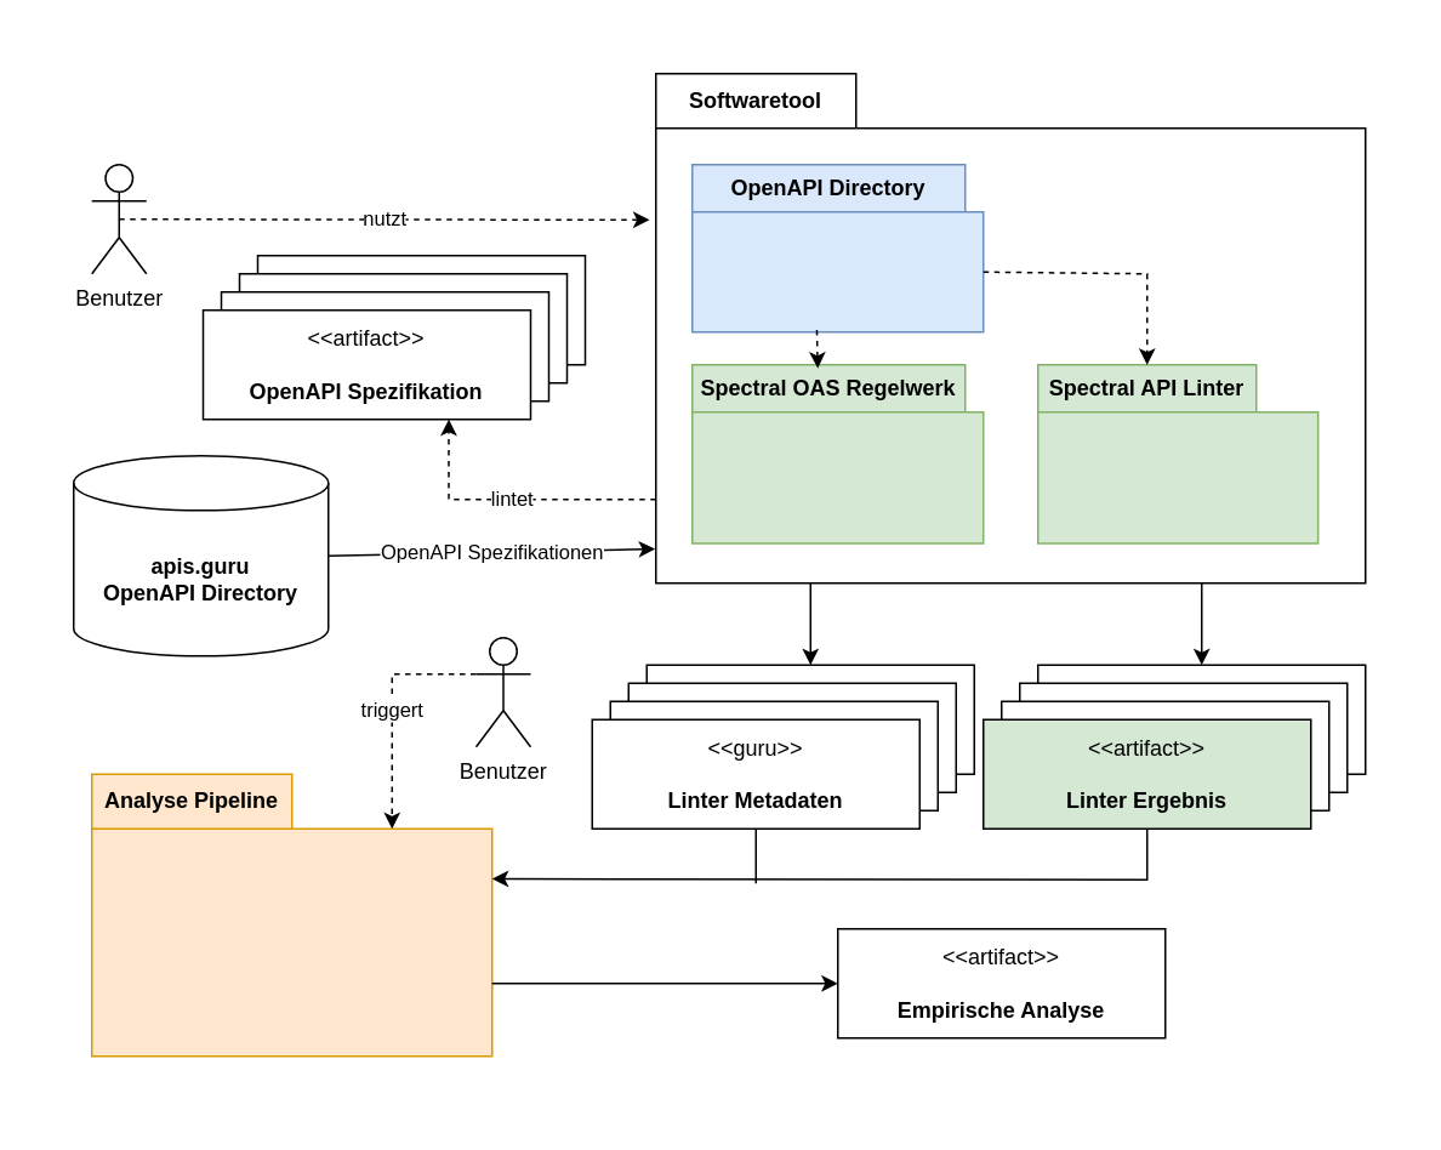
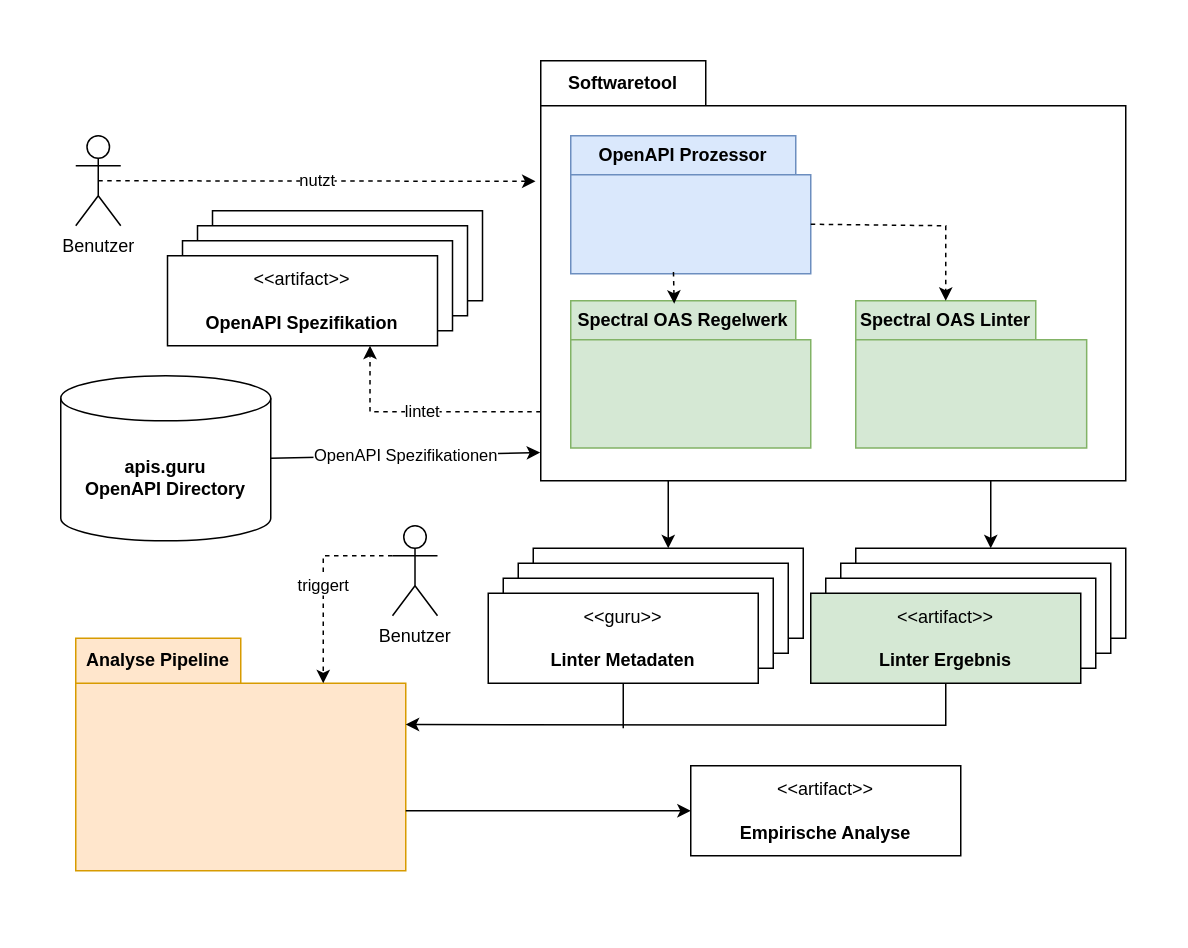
  <mxCell id="0" />
  <mxCell id="1" parent="0" />
  <mxCell id="2" value="" style="rounded=0;whiteSpace=wrap;html=1;strokeColor=none;strokeWidth=0;" parent="1" vertex="1"><mxGeometry x="20" y="20" width="750" height="590" as="geometry" /></mxCell>
  <mxCell id="3" value="Softwaretool" style="shape=folder;fontStyle=1;tabWidth=110;tabHeight=30;tabPosition=left;html=1;boundedLbl=1;labelInHeader=1;container=1;collapsible=0;whiteSpace=wrap;" parent="1" vertex="1"><mxGeometry x="360" y="40" width="390" height="280" as="geometry" /></mxCell>
  <mxCell id="4" value="" style="html=1;strokeColor=none;resizeWidth=1;resizeHeight=1;fillColor=none;part=1;connectable=0;allowArrows=0;deletable=0;whiteSpace=wrap;" parent="3" vertex="1"><mxGeometry width="390" height="243.478" relative="1" as="geometry"><mxPoint y="30" as="offset" /></mxGeometry></mxCell>
- <mxCell id="5" value="Spectral API Linter" style="shape=folder;fontStyle=1;tabWidth=120;tabHeight=26;tabPosition=left;html=1;boundedLbl=1;labelInHeader=1;container=1;collapsible=0;whiteSpace=wrap;fillColor=#d5e8d4;strokeColor=#82b366;" parent="3" vertex="1"><mxGeometry x="210" y="160" width="153.95" height="98.09" as="geometry" /></mxCell>
+ <mxCell id="5" value="Spectral OAS Linter" style="shape=folder;fontStyle=1;tabWidth=120;tabHeight=26;tabPosition=left;html=1;boundedLbl=1;labelInHeader=1;container=1;collapsible=0;whiteSpace=wrap;fillColor=#d5e8d4;strokeColor=#82b366;" parent="3" vertex="1"><mxGeometry x="210" y="160" width="153.95" height="98.09" as="geometry" /></mxCell>
  <mxCell id="6" value="" style="html=1;strokeColor=none;resizeWidth=1;resizeHeight=1;fillColor=none;part=1;connectable=0;allowArrows=0;deletable=0;whiteSpace=wrap;" parent="5" vertex="1"><mxGeometry width="153.95" height="68.663" relative="1" as="geometry"><mxPoint y="30" as="offset" /></mxGeometry></mxCell>
  <mxCell id="7" value="Spectral OAS Regelwerk" style="shape=folder;fontStyle=1;tabWidth=150;tabHeight=26;tabPosition=left;html=1;boundedLbl=1;labelInHeader=1;container=1;collapsible=0;whiteSpace=wrap;fillColor=#d5e8d4;strokeColor=#82b366;" parent="3" vertex="1"><mxGeometry x="20" y="160" width="160" height="98.09" as="geometry" /></mxCell>
  <mxCell id="8" value="" style="html=1;strokeColor=none;resizeWidth=1;resizeHeight=1;fillColor=none;part=1;connectable=0;allowArrows=0;deletable=0;whiteSpace=wrap;" parent="7" vertex="1"><mxGeometry width="136" height="68.663" relative="1" as="geometry"><mxPoint y="30" as="offset" /></mxGeometry></mxCell>
- <mxCell id="9" value="OpenAPI Directory" style="shape=folder;fontStyle=1;tabWidth=150;tabHeight=26;tabPosition=left;html=1;boundedLbl=1;labelInHeader=1;container=1;collapsible=0;whiteSpace=wrap;fillColor=#dae8fc;strokeColor=#6c8ebf;" parent="3" vertex="1"><mxGeometry x="20" y="50" width="160" height="92" as="geometry" /></mxCell>
+ <mxCell id="9" value="OpenAPI Prozessor" style="shape=folder;fontStyle=1;tabWidth=150;tabHeight=26;tabPosition=left;html=1;boundedLbl=1;labelInHeader=1;container=1;collapsible=0;whiteSpace=wrap;fillColor=#dae8fc;strokeColor=#6c8ebf;" parent="3" vertex="1"><mxGeometry x="20" y="50" width="160" height="92" as="geometry" /></mxCell>
  <mxCell id="10" value="" style="html=1;strokeColor=none;resizeWidth=1;resizeHeight=1;fillColor=none;part=1;connectable=0;allowArrows=0;deletable=0;whiteSpace=wrap;" parent="9" vertex="1"><mxGeometry width="136" height="64.4" relative="1" as="geometry"><mxPoint y="30" as="offset" /></mxGeometry></mxCell>
  <mxCell id="11" value="" style="endArrow=classic;html=1;rounded=0;entryX=0;entryY=0;entryDx=60;entryDy=0;entryPerimeter=0;exitX=0;exitY=0;exitDx=160;exitDy=59;exitPerimeter=0;dashed=1;" parent="3" source="9" target="5" edge="1"><mxGeometry width="50" height="50" relative="1" as="geometry"><mxPoint x="100" y="210" as="sourcePoint" /><mxPoint x="150" y="160" as="targetPoint" /><Array as="points"><mxPoint x="270" y="110" /></Array></mxGeometry></mxCell>
  <mxCell id="12" value="" style="endArrow=classic;html=1;rounded=0;entryX=0.431;entryY=0.02;entryDx=0;entryDy=0;entryPerimeter=0;exitX=0.428;exitY=0.988;exitDx=0;exitDy=0;exitPerimeter=0;dashed=1;" parent="3" source="9" target="7" edge="1"><mxGeometry width="50" height="50" relative="1" as="geometry"><mxPoint x="90" y="150" as="sourcePoint" /><mxPoint x="150" y="160" as="targetPoint" /></mxGeometry></mxCell>
  <mxCell id="13" value="&lt;b&gt;apis.guru&lt;/b&gt;&lt;div&gt;&lt;b&gt;OpenAPI Directory&lt;/b&gt;&lt;/div&gt;" style="shape=cylinder3;whiteSpace=wrap;html=1;boundedLbl=1;backgroundOutline=1;size=15;" parent="1" vertex="1"><mxGeometry x="40" y="250" width="140" height="110" as="geometry" /></mxCell>
  <mxCell id="14" value="" style="rounded=0;whiteSpace=wrap;html=1;" parent="1" vertex="1"><mxGeometry x="141.17" y="140" width="180" height="60" as="geometry" /></mxCell>
  <mxCell id="15" value="" style="rounded=0;whiteSpace=wrap;html=1;" parent="1" vertex="1"><mxGeometry x="131.17" y="150" width="180" height="60" as="geometry" /></mxCell>
  <mxCell id="16" value="" style="rounded=0;whiteSpace=wrap;html=1;" parent="1" vertex="1"><mxGeometry x="121.17" y="160" width="180" height="60" as="geometry" /></mxCell>
  <mxCell id="17" value="&amp;lt;&amp;lt;artifact&amp;gt;&amp;gt;&lt;br&gt;&lt;br&gt;&lt;b&gt;OpenAPI Spezifikation&lt;/b&gt;" style="html=1;align=center;verticalAlign=middle;dashed=0;whiteSpace=wrap;" parent="1" vertex="1"><mxGeometry x="111.17" y="170" width="180" height="60" as="geometry" /></mxCell>
  <mxCell id="18" value="" style="rounded=0;whiteSpace=wrap;html=1;" parent="1" vertex="1"><mxGeometry x="570" y="365" width="180" height="60" as="geometry" /></mxCell>
  <mxCell id="19" value="" style="rounded=0;whiteSpace=wrap;html=1;" parent="1" vertex="1"><mxGeometry x="560" y="375" width="180" height="60" as="geometry" /></mxCell>
  <mxCell id="20" value="" style="rounded=0;whiteSpace=wrap;html=1;" parent="1" vertex="1"><mxGeometry x="550" y="385" width="180" height="60" as="geometry" /></mxCell>
  <mxCell id="21" value="&amp;lt;&amp;lt;artifact&amp;gt;&amp;gt;&lt;br&gt;&lt;br&gt;&lt;b&gt;Linter Ergebnis&lt;/b&gt;" style="html=1;align=center;verticalAlign=middle;dashed=0;whiteSpace=wrap;fillColor=#d5e8d4;" parent="1" vertex="1"><mxGeometry x="540" y="395" width="180" height="60" as="geometry" /></mxCell>
  <mxCell id="22" value="Benutzer&lt;div&gt;&lt;br&gt;&lt;/div&gt;" style="shape=umlActor;verticalLabelPosition=bottom;verticalAlign=top;html=1;outlineConnect=0;" parent="1" vertex="1"><mxGeometry x="50" y="90" width="30" height="60" as="geometry" /></mxCell>
  <mxCell id="23" value="OpenAPI Spezifikationen" style="endArrow=classic;html=1;rounded=0;exitX=1;exitY=0.5;exitDx=0;exitDy=0;exitPerimeter=0;entryX=-0.001;entryY=0.933;entryDx=0;entryDy=0;entryPerimeter=0;" parent="1" source="13" target="3" edge="1"><mxGeometry width="50" height="50" relative="1" as="geometry"><mxPoint x="580" y="250" as="sourcePoint" /><mxPoint x="359" y="255" as="targetPoint" /></mxGeometry></mxCell>
  <mxCell id="24" value="lintet" style="endArrow=classic;html=1;rounded=0;entryX=0.75;entryY=1;entryDx=0;entryDy=0;exitX=-0.003;exitY=0.657;exitDx=0;exitDy=0;exitPerimeter=0;dashed=1;" parent="1" target="17" edge="1"><mxGeometry width="50" height="50" relative="1" as="geometry"><mxPoint x="360" y="273.96" as="sourcePoint" /><mxPoint x="631.17" y="250" as="targetPoint" /><Array as="points"><mxPoint x="246.17" y="274" /></Array></mxGeometry></mxCell>
  <mxCell id="25" value="" style="endArrow=classic;html=1;rounded=0;entryX=0.5;entryY=0;entryDx=0;entryDy=0;" parent="1" target="18" edge="1"><mxGeometry width="50" height="50" relative="1" as="geometry"><mxPoint x="660" y="320" as="sourcePoint" /><mxPoint x="430" y="195" as="targetPoint" /></mxGeometry></mxCell>
  <mxCell id="26" value="nutzt" style="endArrow=classic;html=1;rounded=0;entryX=-0.009;entryY=0.287;entryDx=0;entryDy=0;entryPerimeter=0;exitX=0.5;exitY=0.5;exitDx=0;exitDy=0;exitPerimeter=0;dashed=1;" parent="1" source="22" target="3" edge="1"><mxGeometry width="50" height="50" relative="1" as="geometry"><mxPoint x="330" y="250" as="sourcePoint" /><mxPoint x="380" y="200" as="targetPoint" /><Array as="points" /></mxGeometry></mxCell>
  <mxCell id="27" value="" style="rounded=0;whiteSpace=wrap;html=1;" parent="1" vertex="1"><mxGeometry x="355" y="365" width="180" height="60" as="geometry" /></mxCell>
  <mxCell id="28" value="" style="rounded=0;whiteSpace=wrap;html=1;" parent="1" vertex="1"><mxGeometry x="345" y="375" width="180" height="60" as="geometry" /></mxCell>
  <mxCell id="29" value="" style="rounded=0;whiteSpace=wrap;html=1;" parent="1" vertex="1"><mxGeometry x="335" y="385" width="180" height="60" as="geometry" /></mxCell>
  <mxCell id="30" value="&amp;lt;&amp;lt;guru&amp;gt;&amp;gt;&lt;br&gt;&lt;br&gt;&lt;b&gt;Linter Metadaten&lt;/b&gt;" style="html=1;align=center;verticalAlign=middle;dashed=0;whiteSpace=wrap;" parent="1" vertex="1"><mxGeometry x="325" y="395" width="180" height="60" as="geometry" /></mxCell>
  <mxCell id="31" value="" style="endArrow=classic;html=1;rounded=0;entryX=0.5;entryY=0;entryDx=0;entryDy=0;" parent="1" target="27" edge="1"><mxGeometry width="50" height="50" relative="1" as="geometry"><mxPoint x="445" y="320" as="sourcePoint" /><mxPoint x="410" y="455" as="targetPoint" /></mxGeometry></mxCell>
  <mxCell id="32" value="Analyse Pipeline" style="shape=folder;fontStyle=1;tabWidth=110;tabHeight=30;tabPosition=left;html=1;boundedLbl=1;labelInHeader=1;container=1;collapsible=0;whiteSpace=wrap;fillColor=#ffe6cc;strokeColor=#d79b00;" parent="1" vertex="1"><mxGeometry x="50" y="425" width="220" height="155" as="geometry" /></mxCell>
  <mxCell id="33" value="" style="html=1;strokeColor=none;resizeWidth=1;resizeHeight=1;fillColor=none;part=1;connectable=0;allowArrows=0;deletable=0;whiteSpace=wrap;" parent="32" vertex="1"><mxGeometry width="220" height="134.783" relative="1" as="geometry"><mxPoint y="30" as="offset" /></mxGeometry></mxCell>
  <mxCell id="34" value="" style="endArrow=classic;html=1;rounded=0;entryX=0;entryY=0;entryDx=220;entryDy=92.5;entryPerimeter=0;exitX=0.5;exitY=1;exitDx=0;exitDy=0;" parent="1" source="21" edge="1"><mxGeometry width="50" height="50" relative="1" as="geometry"><mxPoint x="360" y="185" as="sourcePoint" /><mxPoint x="270" y="482.5" as="targetPoint" /><Array as="points"><mxPoint x="630" y="483" /></Array></mxGeometry></mxCell>
  <mxCell id="35" value="" style="endArrow=none;html=1;rounded=0;entryX=0.5;entryY=1;entryDx=0;entryDy=0;" parent="1" target="30" edge="1"><mxGeometry width="50" height="50" relative="1" as="geometry"><mxPoint x="415" y="485" as="sourcePoint" /><mxPoint x="410" y="135" as="targetPoint" /></mxGeometry></mxCell>
  <mxCell id="36" value="&amp;lt;&amp;lt;artifact&amp;gt;&amp;gt;&lt;br&gt;&lt;br&gt;&lt;b&gt;Empirische Analyse&lt;/b&gt;" style="html=1;align=center;verticalAlign=middle;dashed=0;whiteSpace=wrap;" parent="1" vertex="1"><mxGeometry x="460" y="510" width="180" height="60" as="geometry" /></mxCell>
  <mxCell id="37" value="" style="endArrow=classic;html=1;rounded=0;entryX=0;entryY=0.5;entryDx=0;entryDy=0;" parent="1" target="36" edge="1"><mxGeometry width="50" height="50" relative="1" as="geometry"><mxPoint x="270" y="540" as="sourcePoint" /><mxPoint x="440" y="490" as="targetPoint" /></mxGeometry></mxCell>
  <mxCell id="38" value="Benutzer&lt;div&gt;&lt;br&gt;&lt;/div&gt;" style="shape=umlActor;verticalLabelPosition=bottom;verticalAlign=top;html=1;outlineConnect=0;" parent="1" vertex="1"><mxGeometry x="261.17" y="350" width="30" height="60" as="geometry" /></mxCell>
  <mxCell id="39" value="triggert" style="endArrow=classic;html=1;rounded=0;entryX=0;entryY=0;entryDx=165;entryDy=30;entryPerimeter=0;exitX=0;exitY=0.333;exitDx=0;exitDy=0;exitPerimeter=0;dashed=1;" parent="1" source="38" target="32" edge="1"><mxGeometry width="50" height="50" relative="1" as="geometry"><mxPoint x="410" y="350" as="sourcePoint" /><mxPoint x="460" y="300" as="targetPoint" /><Array as="points"><mxPoint x="215" y="370" /></Array></mxGeometry></mxCell>
